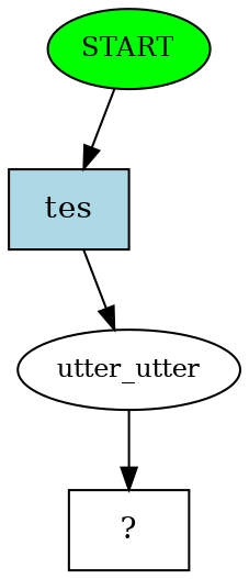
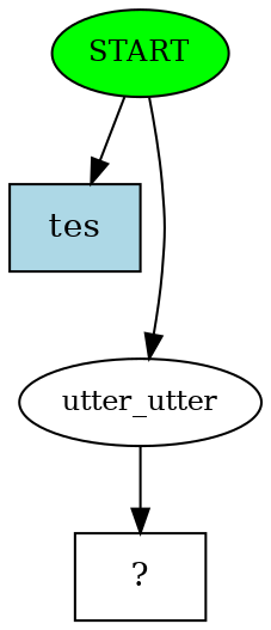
  digraph {
    n1 [fillcolor=green fontsize=12 label=START style=filled]
    n2 [fillcolor=lightblue label=tes shape=rect style=filled]
    n3 [fontsize=12 label=utter_utter]
    n4 [label="  ?  " shape=rect]
    n1 -> n2
-   n2 -> n3
+   n1 -> n3
    n3 -> n4
  }
